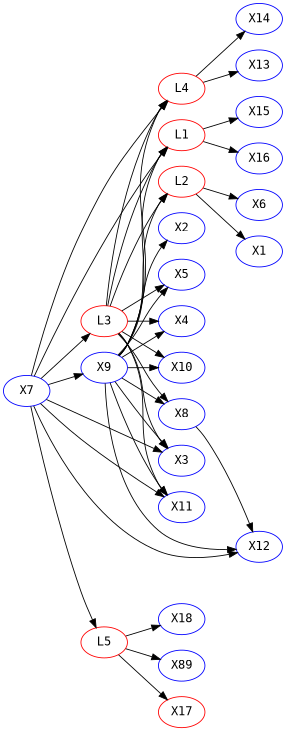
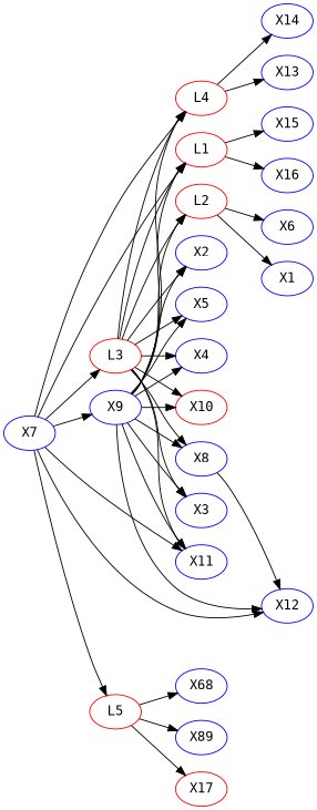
  digraph {
    fontname="DejaVu Sans Mono"
    rankdir=LR
    node [color=blue fontname="DejaVu Sans Mono"]
    edge [color=black fontname="DejaVu Sans Mono"]
    X13
-   X18
+   X18 [label=X68]
    X5
    L3 [color=red]
    X4
-   X10
+   X10 [color=red]
    X3
    X12
    X2
    X8
    L1 [color=red]
    L2 [color=red]
    L4 [color=red]
    X11
    L5 [color=red]
    n16 [label=X89]
    X17 [color=red]
    X16
    X9
    X1
    X15
    X6
    X14
    X7
    subgraph sub_1 {
    }
    subgraph sub_2 {
      X13
      X18
      X5
      L3
      X4
      X10
      X3
      X12
      X2
      X8
      L1
      L2
      L4
      X11
      L5
      n16
      X17
      X16
      X9
      X1
      X15
      X6
      X14
      X7
    }
    L3 -> X5
    L3 -> X4
    L3 -> X10
    L3 -> X3
+   L3 -> X2
    L3 -> X8
    L3 -> L1
    L3 -> L2
    L3 -> L4
    L3 -> X11
    X8 -> X12
    L1 -> X16
    L1 -> X15
    L2 -> X1
    L2 -> X6
    L4 -> X13
    L4 -> X14
    L5 -> X18
    L5 -> n16
    L5 -> X17
    X9 -> X5
    X9 -> X4
    X9 -> X10
    X9 -> X3
    X9 -> X12
    X9 -> X2
    X9 -> X8
    X9 -> L1
    X9 -> L2
    X9 -> L4
    X9 -> X11
    X7 -> L3
-   X7 -> X3
    X7 -> X12
    X7 -> L1
    X7 -> L4
    X7 -> X11
    X7 -> L5
    X7 -> X9
  }
